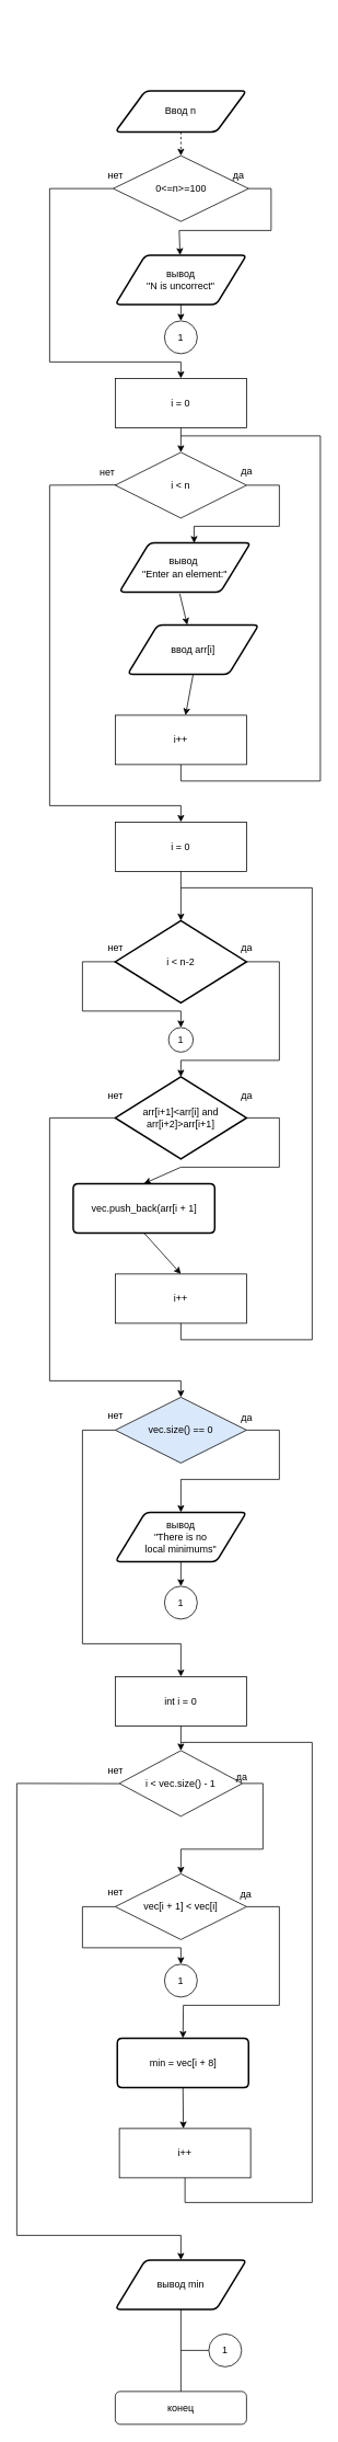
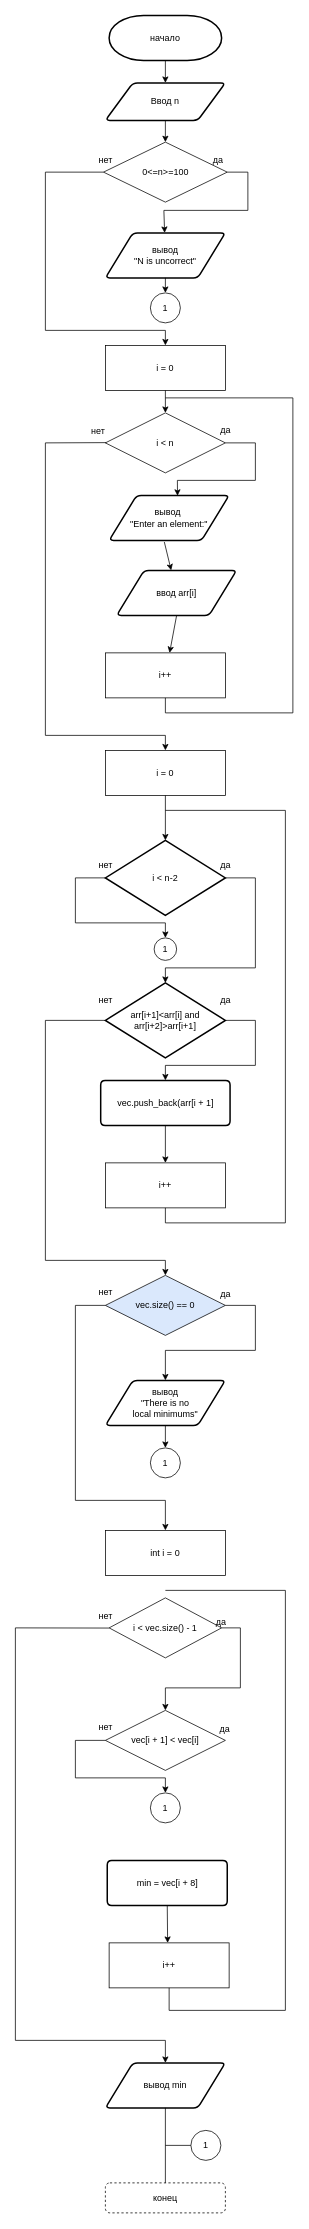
  <mxCell id="0" />
  <mxCell id="1" parent="0" />
+ <mxCell id="2" value="начало" style="strokeWidth=2;html=1;shape=mxgraph.flowchart.terminator;whiteSpace=wrap;" vertex="1" parent="1"><mxGeometry x="145" y="20" width="150" height="60" as="geometry" /></mxCell>
  <mxCell id="3" value="Ввод n" style="shape=parallelogram;html=1;strokeWidth=2;perimeter=parallelogramPerimeter;whiteSpace=wrap;rounded=1;arcSize=12;size=0.23;" vertex="1" parent="1"><mxGeometry x="140" y="110" width="160" height="50" as="geometry" /></mxCell>
  <mxCell id="4" value="0&amp;lt;=n&amp;gt;=100" style="rhombus;whiteSpace=wrap;html=1;" vertex="1" parent="1"><mxGeometry x="137.5" y="189" width="165" height="80" as="geometry" /></mxCell>
  <mxCell id="5" value="нет" style="text;html=1;align=center;verticalAlign=middle;resizable=0;points=[];autosize=1;strokeColor=none;fillColor=none;" vertex="1" parent="1"><mxGeometry x="120" y="198" width="40" height="30" as="geometry" /></mxCell>
  <mxCell id="6" value="да" style="text;html=1;align=center;verticalAlign=middle;resizable=0;points=[];autosize=1;strokeColor=none;fillColor=none;" vertex="1" parent="1"><mxGeometry x="270" y="198" width="40" height="30" as="geometry" /></mxCell>
  <mxCell id="7" value="вывод&lt;br&gt;&quot;N is uncorrect&quot;" style="shape=parallelogram;html=1;strokeWidth=2;perimeter=parallelogramPerimeter;whiteSpace=wrap;rounded=1;arcSize=12;size=0.23;" vertex="1" parent="1"><mxGeometry x="140" y="310" width="160" height="60" as="geometry" /></mxCell>
  <mxCell id="8" value="" style="endArrow=classic;html=1;rounded=0;exitX=1;exitY=0.5;exitDx=0;exitDy=0;" edge="1" parent="1" source="4" target="7"><mxGeometry width="50" height="50" relative="1" as="geometry"><mxPoint x="240" y="360" as="sourcePoint" /><mxPoint x="350" y="290" as="targetPoint" /><Array as="points"><mxPoint x="330" y="229" /><mxPoint x="330" y="280" /><mxPoint x="218" y="280" /></Array></mxGeometry></mxCell>
- <mxCell id="10" value="" style="endArrow=classic;html=1;rounded=0;exitX=0.5;exitY=1;exitDx=0;exitDy=0;entryX=0.5;entryY=0;entryDx=0;entryDy=0;dashed=1;" edge="1" parent="1" source="3" target="4"><mxGeometry width="50" height="50" relative="1" as="geometry"><mxPoint x="240" y="280" as="sourcePoint" /><mxPoint x="290" y="230" as="targetPoint" /></mxGeometry></mxCell>
+ <mxCell id="9" value="" style="endArrow=classic;html=1;rounded=0;exitX=0.5;exitY=1;exitDx=0;exitDy=0;exitPerimeter=0;entryX=0.5;entryY=0;entryDx=0;entryDy=0;" edge="1" parent="1" source="2" target="3"><mxGeometry width="50" height="50" relative="1" as="geometry"><mxPoint x="240" y="280" as="sourcePoint" /><mxPoint x="290" y="230" as="targetPoint" /></mxGeometry></mxCell>
+ <mxCell id="10" value="" style="endArrow=classic;html=1;rounded=0;exitX=0.5;exitY=1;exitDx=0;exitDy=0;entryX=0.5;entryY=0;entryDx=0;entryDy=0;" edge="1" parent="1" source="3" target="4"><mxGeometry width="50" height="50" relative="1" as="geometry"><mxPoint x="240" y="280" as="sourcePoint" /><mxPoint x="290" y="230" as="targetPoint" /></mxGeometry></mxCell>
  <mxCell id="11" value="i = 0" style="rounded=0;whiteSpace=wrap;html=1;" vertex="1" parent="1"><mxGeometry x="140" y="460" width="160" height="60" as="geometry" /></mxCell>
  <mxCell id="12" value="i &amp;lt; n" style="rhombus;whiteSpace=wrap;html=1;" vertex="1" parent="1"><mxGeometry x="140" y="550" width="160" height="80" as="geometry" /></mxCell>
  <mxCell id="13" value="вывод&amp;nbsp;&lt;br&gt;&quot;Enter an element:&quot;" style="shape=parallelogram;html=1;strokeWidth=2;perimeter=parallelogramPerimeter;whiteSpace=wrap;rounded=1;arcSize=12;size=0.23;" vertex="1" parent="1"><mxGeometry x="145" y="660" width="160" height="60" as="geometry" /></mxCell>
  <mxCell id="14" value="ввод arr[i]" style="shape=parallelogram;html=1;strokeWidth=2;perimeter=parallelogramPerimeter;whiteSpace=wrap;rounded=1;arcSize=12;size=0.23;" vertex="1" parent="1"><mxGeometry x="155" y="760" width="160" height="60" as="geometry" /></mxCell>
  <mxCell id="15" value="i++" style="rounded=0;whiteSpace=wrap;html=1;" vertex="1" parent="1"><mxGeometry x="140" y="870" width="160" height="60" as="geometry" /></mxCell>
  <mxCell id="16" value="1" style="ellipse;whiteSpace=wrap;html=1;aspect=fixed;" vertex="1" parent="1"><mxGeometry x="200" y="390" width="40" height="40" as="geometry" /></mxCell>
  <mxCell id="17" value="" style="endArrow=classic;html=1;rounded=0;exitX=0.5;exitY=1;exitDx=0;exitDy=0;entryX=0.5;entryY=0;entryDx=0;entryDy=0;" edge="1" parent="1" source="7" target="16"><mxGeometry width="50" height="50" relative="1" as="geometry"><mxPoint x="260" y="490" as="sourcePoint" /><mxPoint x="310" y="440" as="targetPoint" /></mxGeometry></mxCell>
  <mxCell id="18" value="" style="endArrow=classic;html=1;rounded=0;exitX=0;exitY=0.5;exitDx=0;exitDy=0;entryX=0.5;entryY=0;entryDx=0;entryDy=0;" edge="1" parent="1" source="4" target="11"><mxGeometry width="50" height="50" relative="1" as="geometry"><mxPoint x="240" y="420" as="sourcePoint" /><mxPoint x="290" y="370" as="targetPoint" /><Array as="points"><mxPoint x="60" y="229" /><mxPoint x="60" y="440" /><mxPoint x="220" y="440" /></Array></mxGeometry></mxCell>
  <mxCell id="19" value="" style="endArrow=classic;html=1;rounded=0;exitX=0.5;exitY=1;exitDx=0;exitDy=0;" edge="1" parent="1" source="11" target="12"><mxGeometry width="50" height="50" relative="1" as="geometry"><mxPoint x="240" y="500" as="sourcePoint" /><mxPoint x="290" y="450" as="targetPoint" /></mxGeometry></mxCell>
  <mxCell id="20" value="" style="endArrow=classic;html=1;rounded=0;exitX=1;exitY=0.5;exitDx=0;exitDy=0;entryX=0.57;entryY=0.008;entryDx=0;entryDy=0;entryPerimeter=0;" edge="1" parent="1" source="12" target="13"><mxGeometry width="50" height="50" relative="1" as="geometry"><mxPoint x="240" y="670" as="sourcePoint" /><mxPoint x="290" y="620" as="targetPoint" /><Array as="points"><mxPoint x="340" y="590" /><mxPoint x="340" y="640" /><mxPoint x="236" y="640" /></Array></mxGeometry></mxCell>
  <mxCell id="21" value="нет" style="text;html=1;align=center;verticalAlign=middle;resizable=0;points=[];autosize=1;strokeColor=none;fillColor=none;" vertex="1" parent="1"><mxGeometry x="110" y="560" width="40" height="30" as="geometry" /></mxCell>
  <mxCell id="22" value="да" style="text;html=1;align=center;verticalAlign=middle;resizable=0;points=[];autosize=1;strokeColor=none;fillColor=none;" vertex="1" parent="1"><mxGeometry x="280" y="558" width="40" height="30" as="geometry" /></mxCell>
  <mxCell id="23" value="" style="endArrow=classic;html=1;rounded=0;exitX=0.46;exitY=1.036;exitDx=0;exitDy=0;exitPerimeter=0;" edge="1" parent="1" source="13" target="14"><mxGeometry width="50" height="50" relative="1" as="geometry"><mxPoint x="240" y="750" as="sourcePoint" /><mxPoint x="290" y="700" as="targetPoint" /></mxGeometry></mxCell>
  <mxCell id="24" value="" style="endArrow=classic;html=1;rounded=0;exitX=0.5;exitY=1;exitDx=0;exitDy=0;" edge="1" parent="1" source="14" target="15"><mxGeometry width="50" height="50" relative="1" as="geometry"><mxPoint x="240" y="750" as="sourcePoint" /><mxPoint x="290" y="700" as="targetPoint" /></mxGeometry></mxCell>
  <mxCell id="25" value="i = 0" style="rounded=0;whiteSpace=wrap;html=1;" vertex="1" parent="1"><mxGeometry x="140" y="1000" width="160" height="60" as="geometry" /></mxCell>
  <mxCell id="26" value="" style="endArrow=classic;html=1;rounded=0;exitX=0.779;exitY=0.989;exitDx=0;exitDy=0;exitPerimeter=0;entryX=0.5;entryY=0;entryDx=0;entryDy=0;" edge="1" parent="1" source="21" target="25"><mxGeometry width="50" height="50" relative="1" as="geometry"><mxPoint x="150" y="770" as="sourcePoint" /><mxPoint x="200" y="720" as="targetPoint" /><Array as="points"><mxPoint x="60" y="590" /><mxPoint x="60" y="980" /><mxPoint x="220" y="980" /></Array></mxGeometry></mxCell>
  <mxCell id="27" value="i &amp;lt; n-2" style="strokeWidth=2;html=1;shape=mxgraph.flowchart.decision;whiteSpace=wrap;" vertex="1" parent="1"><mxGeometry x="140" y="1120" width="160" height="100" as="geometry" /></mxCell>
  <mxCell id="28" value="arr[i+1]&amp;lt;arr[i] and&lt;br&gt;arr[i+2]&amp;gt;arr[i+1]" style="strokeWidth=2;html=1;shape=mxgraph.flowchart.decision;whiteSpace=wrap;" vertex="1" parent="1"><mxGeometry x="140" y="1310" width="160" height="100" as="geometry" /></mxCell>
- <mxCell id="29" value="vec.push_back(arr[i + 1]" style="shape=parallelogram;html=1;strokeWidth=2;perimeter=parallelogramPerimeter;whiteSpace=wrap;rounded=1;arcSize=12;size=0;" vertex="1" parent="1"><mxGeometry x="88.75" y="1440" width="172.5" height="60" as="geometry" /></mxCell>
+ <mxCell id="29" value="vec.push_back(arr[i + 1]" style="shape=parallelogram;html=1;strokeWidth=2;perimeter=parallelogramPerimeter;whiteSpace=wrap;rounded=1;arcSize=12;size=0;" vertex="1" parent="1"><mxGeometry x="133.75" y="1440" width="172.5" height="60" as="geometry" /></mxCell>
  <mxCell id="30" value="i++" style="rounded=0;whiteSpace=wrap;html=1;" vertex="1" parent="1"><mxGeometry x="140" y="1550" width="160" height="60" as="geometry" /></mxCell>
  <mxCell id="31" value="" style="endArrow=classic;html=1;rounded=0;exitX=0.5;exitY=1;exitDx=0;exitDy=0;" edge="1" parent="1" source="25" target="27"><mxGeometry width="50" height="50" relative="1" as="geometry"><mxPoint x="150" y="1100" as="sourcePoint" /><mxPoint x="200" y="1050" as="targetPoint" /></mxGeometry></mxCell>
  <mxCell id="32" value="да" style="text;html=1;align=center;verticalAlign=middle;resizable=0;points=[];autosize=1;strokeColor=none;fillColor=none;" vertex="1" parent="1"><mxGeometry x="280" y="1138" width="40" height="30" as="geometry" /></mxCell>
  <mxCell id="33" value="нет" style="text;html=1;align=center;verticalAlign=middle;resizable=0;points=[];autosize=1;strokeColor=none;fillColor=none;" vertex="1" parent="1"><mxGeometry x="120" y="1138" width="40" height="30" as="geometry" /></mxCell>
  <mxCell id="34" value="да" style="text;html=1;align=center;verticalAlign=middle;resizable=0;points=[];autosize=1;strokeColor=none;fillColor=none;" vertex="1" parent="1"><mxGeometry x="280" y="1318" width="40" height="30" as="geometry" /></mxCell>
  <mxCell id="35" value="нет" style="text;html=1;align=center;verticalAlign=middle;resizable=0;points=[];autosize=1;strokeColor=none;fillColor=none;" vertex="1" parent="1"><mxGeometry x="120" y="1318" width="40" height="30" as="geometry" /></mxCell>
  <mxCell id="36" value="" style="endArrow=classic;html=1;rounded=0;entryX=0.5;entryY=0;entryDx=0;entryDy=0;entryPerimeter=0;exitX=1;exitY=0.5;exitDx=0;exitDy=0;exitPerimeter=0;" edge="1" parent="1" source="27" target="28"><mxGeometry width="50" height="50" relative="1" as="geometry"><mxPoint x="150" y="1350" as="sourcePoint" /><mxPoint x="200" y="1300" as="targetPoint" /><Array as="points"><mxPoint x="340" y="1170" /><mxPoint x="340" y="1290" /><mxPoint x="220" y="1290" /></Array></mxGeometry></mxCell>
  <mxCell id="37" value="" style="endArrow=none;html=1;rounded=0;exitX=0.5;exitY=1;exitDx=0;exitDy=0;" edge="1" parent="1" source="15"><mxGeometry width="50" height="50" relative="1" as="geometry"><mxPoint x="130" y="900" as="sourcePoint" /><mxPoint x="220" y="530" as="targetPoint" /><Array as="points"><mxPoint x="220" y="950" /><mxPoint x="390" y="950" /><mxPoint x="390" y="530" /></Array></mxGeometry></mxCell>
  <mxCell id="38" value="" style="endArrow=none;html=1;rounded=0;entryX=0.5;entryY=1;entryDx=0;entryDy=0;" edge="1" parent="1" target="30"><mxGeometry width="50" height="50" relative="1" as="geometry"><mxPoint x="220" y="1080" as="sourcePoint" /><mxPoint x="180" y="1310" as="targetPoint" /><Array as="points"><mxPoint x="380" y="1080" /><mxPoint x="380" y="1630" /><mxPoint x="220" y="1630" /></Array></mxGeometry></mxCell>
  <mxCell id="39" value="" style="endArrow=classic;html=1;rounded=0;exitX=1;exitY=0.5;exitDx=0;exitDy=0;exitPerimeter=0;entryX=0.5;entryY=0;entryDx=0;entryDy=0;" edge="1" parent="1" source="28" target="29"><mxGeometry width="50" height="50" relative="1" as="geometry"><mxPoint x="130" y="1360" as="sourcePoint" /><mxPoint x="180" y="1310" as="targetPoint" /><Array as="points"><mxPoint x="340" y="1360" /><mxPoint x="340" y="1420" /><mxPoint x="220" y="1420" /></Array></mxGeometry></mxCell>
  <mxCell id="40" value="" style="endArrow=classic;html=1;rounded=0;exitX=0.5;exitY=1;exitDx=0;exitDy=0;entryX=0.5;entryY=0;entryDx=0;entryDy=0;" edge="1" parent="1" source="29" target="30"><mxGeometry width="50" height="50" relative="1" as="geometry"><mxPoint x="130" y="1360" as="sourcePoint" /><mxPoint x="180" y="1310" as="targetPoint" /></mxGeometry></mxCell>
  <mxCell id="41" value="vec.size() == 0" style="rhombus;whiteSpace=wrap;html=1;fillColor=#dae8fc;" vertex="1" parent="1"><mxGeometry x="140" y="1700" width="160" height="80" as="geometry" /></mxCell>
  <mxCell id="42" value="" style="endArrow=classic;html=1;rounded=0;entryX=0.5;entryY=0;entryDx=0;entryDy=0;exitX=0;exitY=0.5;exitDx=0;exitDy=0;exitPerimeter=0;" edge="1" parent="1" source="28" target="41"><mxGeometry width="50" height="50" relative="1" as="geometry"><mxPoint x="140" y="1170" as="sourcePoint" /><mxPoint x="180" y="1400" as="targetPoint" /><Array as="points"><mxPoint x="60" y="1360" /><mxPoint x="60" y="1680" /><mxPoint x="220" y="1680" /></Array></mxGeometry></mxCell>
  <mxCell id="43" value="1" style="ellipse;whiteSpace=wrap;html=1;aspect=fixed;" vertex="1" parent="1"><mxGeometry x="205" y="1250" width="30" height="30" as="geometry" /></mxCell>
  <mxCell id="44" value="" style="endArrow=classic;html=1;rounded=0;entryX=0.5;entryY=0;entryDx=0;entryDy=0;" edge="1" parent="1" target="43"><mxGeometry width="50" height="50" relative="1" as="geometry"><mxPoint x="140" y="1170" as="sourcePoint" /><mxPoint x="220" y="1240" as="targetPoint" /><Array as="points"><mxPoint x="100" y="1170" /><mxPoint x="100" y="1230" /><mxPoint x="220" y="1230" /></Array></mxGeometry></mxCell>
  <mxCell id="45" value="да" style="text;html=1;align=center;verticalAlign=middle;resizable=0;points=[];autosize=1;strokeColor=none;fillColor=none;" vertex="1" parent="1"><mxGeometry x="280" y="1710" width="40" height="30" as="geometry" /></mxCell>
  <mxCell id="46" value="нет" style="text;html=1;align=center;verticalAlign=middle;resizable=0;points=[];autosize=1;strokeColor=none;fillColor=none;" vertex="1" parent="1"><mxGeometry x="120" y="1708" width="40" height="30" as="geometry" /></mxCell>
  <mxCell id="47" value="вывод&lt;br&gt;&quot;There is no &lt;br&gt;local minimums&quot;" style="shape=parallelogram;html=1;strokeWidth=2;perimeter=parallelogramPerimeter;whiteSpace=wrap;rounded=1;arcSize=12;size=0.23;" vertex="1" parent="1"><mxGeometry x="140" y="1840" width="160" height="60" as="geometry" /></mxCell>
  <mxCell id="48" value="" style="endArrow=classic;html=1;rounded=0;exitX=1;exitY=0.5;exitDx=0;exitDy=0;entryX=0.5;entryY=0;entryDx=0;entryDy=0;" edge="1" parent="1" source="41" target="47"><mxGeometry width="50" height="50" relative="1" as="geometry"><mxPoint x="130" y="1900" as="sourcePoint" /><mxPoint x="180" y="1850" as="targetPoint" /><Array as="points"><mxPoint x="340" y="1740" /><mxPoint x="340" y="1800" /><mxPoint x="220" y="1800" /></Array></mxGeometry></mxCell>
  <mxCell id="49" value="1" style="ellipse;whiteSpace=wrap;html=1;aspect=fixed;" vertex="1" parent="1"><mxGeometry x="200" y="1930" width="40" height="40" as="geometry" /></mxCell>
  <mxCell id="50" value="" style="endArrow=classic;html=1;rounded=0;entryX=0.5;entryY=0;entryDx=0;entryDy=0;exitX=0.5;exitY=1;exitDx=0;exitDy=0;" edge="1" parent="1" source="47" target="49"><mxGeometry width="50" height="50" relative="1" as="geometry"><mxPoint x="130" y="1810" as="sourcePoint" /><mxPoint x="180" y="1760" as="targetPoint" /></mxGeometry></mxCell>
  <mxCell id="51" value="i &lt; vec.size() - 1" style="rhombus;whiteSpace=wrap;html=1;" vertex="1" parent="1"><mxGeometry x="145" y="2130" width="150" height="80" as="geometry" /></mxCell>
  <mxCell id="52" value="int i = 0" style="rounded=0;whiteSpace=wrap;html=1;" vertex="1" parent="1"><mxGeometry x="140" y="2040" width="160" height="60" as="geometry" /></mxCell>
  <mxCell id="53" value="" style="endArrow=classic;html=1;rounded=0;exitX=0;exitY=0.5;exitDx=0;exitDy=0;" edge="1" parent="1" source="41"><mxGeometry width="50" height="50" relative="1" as="geometry"><mxPoint x="130" y="2000" as="sourcePoint" /><mxPoint x="220" y="2040" as="targetPoint" /><Array as="points"><mxPoint x="100" y="1740" /><mxPoint x="100" y="2000" /><mxPoint x="220" y="2000" /></Array></mxGeometry></mxCell>
- <mxCell id="54" value="" style="endArrow=classic;html=1;rounded=0;exitX=0.5;exitY=1;exitDx=0;exitDy=0;entryX=0.5;entryY=0;entryDx=0;entryDy=0;" edge="1" parent="1" source="52" target="51"><mxGeometry width="50" height="50" relative="1" as="geometry"><mxPoint x="80" y="2000" as="sourcePoint" /><mxPoint x="130" y="1950" as="targetPoint" /></mxGeometry></mxCell>
  <mxCell id="55" value="i++" style="rounded=0;whiteSpace=wrap;html=1;" vertex="1" parent="1"><mxGeometry x="145" y="2590" width="160" height="60" as="geometry" /></mxCell>
  <mxCell id="56" value="" style="endArrow=none;html=1;rounded=0;entryX=0.5;entryY=1;entryDx=0;entryDy=0;" edge="1" parent="1" target="55"><mxGeometry width="50" height="50" relative="1" as="geometry"><mxPoint x="220" y="2120" as="sourcePoint" /><mxPoint x="140" y="2110" as="targetPoint" /><Array as="points"><mxPoint x="380" y="2120" /><mxPoint x="380" y="2680" /><mxPoint x="225" y="2680" /></Array></mxGeometry></mxCell>
  <mxCell id="57" value="да" style="text;html=1;align=center;verticalAlign=middle;resizable=0;points=[];autosize=1;strokeColor=none;fillColor=none;" vertex="1" parent="1"><mxGeometry x="274" y="2148" width="40" height="30" as="geometry" /></mxCell>
  <mxCell id="58" value="нет" style="text;html=1;align=center;verticalAlign=middle;resizable=0;points=[];autosize=1;strokeColor=none;fillColor=none;" vertex="1" parent="1"><mxGeometry x="120" y="2140" width="40" height="30" as="geometry" /></mxCell>
  <mxCell id="59" value="vec[i + 1] &lt; vec[i]" style="rhombus;whiteSpace=wrap;html=1;" vertex="1" parent="1"><mxGeometry x="140" y="2280" width="160" height="80" as="geometry" /></mxCell>
  <mxCell id="60" value="да" style="text;html=1;align=center;verticalAlign=middle;resizable=0;points=[];autosize=1;strokeColor=none;fillColor=none;" vertex="1" parent="1"><mxGeometry x="279" y="2290" width="40" height="30" as="geometry" /></mxCell>
  <mxCell id="61" value="нет" style="text;html=1;align=center;verticalAlign=middle;resizable=0;points=[];autosize=1;strokeColor=none;fillColor=none;" vertex="1" parent="1"><mxGeometry x="120" y="2288" width="40" height="30" as="geometry" /></mxCell>
  <mxCell id="62" value="min = vec[i + 8]" style="shape=parallelogram;html=1;strokeWidth=2;perimeter=parallelogramPerimeter;whiteSpace=wrap;rounded=1;arcSize=12;size=0;" vertex="1" parent="1"><mxGeometry x="142.5" y="2480" width="160" height="60" as="geometry" /></mxCell>
- <mxCell id="63" value="" style="endArrow=classic;html=1;rounded=0;exitX=1;exitY=0.5;exitDx=0;exitDy=0;entryX=0.5;entryY=0;entryDx=0;entryDy=0;" edge="1" parent="1" source="59" target="62"><mxGeometry width="50" height="50" relative="1" as="geometry"><mxPoint x="90" y="2410" as="sourcePoint" /><mxPoint x="140" y="2360" as="targetPoint" /><Array as="points"><mxPoint x="340" y="2320" /><mxPoint x="340" y="2440" /><mxPoint x="223" y="2440" /></Array></mxGeometry></mxCell>
  <mxCell id="64" value="" style="endArrow=classic;html=1;rounded=0;exitX=1;exitY=0.5;exitDx=0;exitDy=0;entryX=0.5;entryY=0;entryDx=0;entryDy=0;" edge="1" parent="1" source="51" target="59"><mxGeometry width="50" height="50" relative="1" as="geometry"><mxPoint x="90" y="2410" as="sourcePoint" /><mxPoint x="140" y="2360" as="targetPoint" /><Array as="points"><mxPoint x="320" y="2170" /><mxPoint x="320" y="2250" /><mxPoint x="220" y="2250" /></Array></mxGeometry></mxCell>
  <mxCell id="65" value="" style="endArrow=classic;html=1;rounded=0;exitX=0.5;exitY=1;exitDx=0;exitDy=0;" edge="1" parent="1" source="62"><mxGeometry width="50" height="50" relative="1" as="geometry"><mxPoint x="130" y="2450" as="sourcePoint" /><mxPoint x="223" y="2590" as="targetPoint" /></mxGeometry></mxCell>
  <mxCell id="66" value="1" style="ellipse;whiteSpace=wrap;html=1;aspect=fixed;" vertex="1" parent="1"><mxGeometry x="200" y="2390" width="40" height="40" as="geometry" /></mxCell>
  <mxCell id="67" value="" style="endArrow=classic;html=1;rounded=0;exitX=0;exitY=0.5;exitDx=0;exitDy=0;entryX=0.5;entryY=0;entryDx=0;entryDy=0;" edge="1" parent="1" source="59" target="66"><mxGeometry width="50" height="50" relative="1" as="geometry"><mxPoint x="130" y="2450" as="sourcePoint" /><mxPoint x="180" y="2400" as="targetPoint" /><Array as="points"><mxPoint x="100" y="2320" /><mxPoint x="100" y="2370" /><mxPoint x="220" y="2370" /></Array></mxGeometry></mxCell>
  <mxCell id="68" value="вывод min" style="shape=parallelogram;html=1;strokeWidth=2;perimeter=parallelogramPerimeter;whiteSpace=wrap;rounded=1;arcSize=12;size=0.23;" vertex="1" parent="1"><mxGeometry x="140" y="2750" width="160" height="60" as="geometry" /></mxCell>
  <mxCell id="69" value="" style="endArrow=classic;html=1;rounded=0;exitX=0.627;exitY=1.008;exitDx=0;exitDy=0;exitPerimeter=0;entryX=0.5;entryY=0;entryDx=0;entryDy=0;" edge="1" parent="1" source="58" target="68"><mxGeometry width="50" height="50" relative="1" as="geometry"><mxPoint x="130" y="2530" as="sourcePoint" /><mxPoint x="180" y="2480" as="targetPoint" /><Array as="points"><mxPoint x="20" y="2170" /><mxPoint x="20" y="2720" /><mxPoint x="220" y="2720" /></Array></mxGeometry></mxCell>
- <mxCell id="70" value="конец" style="rounded=1;whiteSpace=wrap;html=1;" vertex="1" parent="1"><mxGeometry x="140" y="2910" width="160" height="40" as="geometry" /></mxCell>
+ <mxCell id="70" value="конец" style="rounded=1;whiteSpace=wrap;html=1;dashed=1;" vertex="1" parent="1"><mxGeometry x="140" y="2910" width="160" height="40" as="geometry" /></mxCell>
  <mxCell id="71" value="" style="endArrow=none;html=1;rounded=0;exitX=0.5;exitY=1;exitDx=0;exitDy=0;" edge="1" parent="1" source="68" target="70"><mxGeometry width="50" height="50" relative="1" as="geometry"><mxPoint x="130" y="2830" as="sourcePoint" /><mxPoint x="180" y="2780" as="targetPoint" /></mxGeometry></mxCell>
  <mxCell id="72" value="1" style="ellipse;whiteSpace=wrap;html=1;aspect=fixed;" vertex="1" parent="1"><mxGeometry x="254" y="2840" width="40" height="40" as="geometry" /></mxCell>
  <mxCell id="73" value="" style="endArrow=none;html=1;rounded=0;entryX=0;entryY=0.5;entryDx=0;entryDy=0;" edge="1" parent="1" target="72"><mxGeometry width="50" height="50" relative="1" as="geometry"><mxPoint x="220" y="2860" as="sourcePoint" /><mxPoint x="180" y="2780" as="targetPoint" /></mxGeometry></mxCell>
